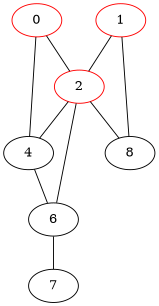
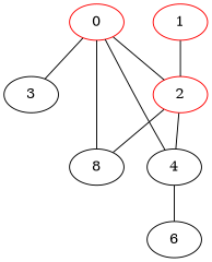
  graph {
    0 [color=red]
    2 [color=red]
+   3
    4
    n5 [label=8]
    6
-   7
    1 [color=red]
    0 -- 2
+   0 -- 3
    0 -- 4
    2 -- 4
    2 -- n5
-   2 -- 6
    4 -- 6
-   6 -- 7
    1 -- 2
-   1 -- n5
+   0 -- n5
  }
